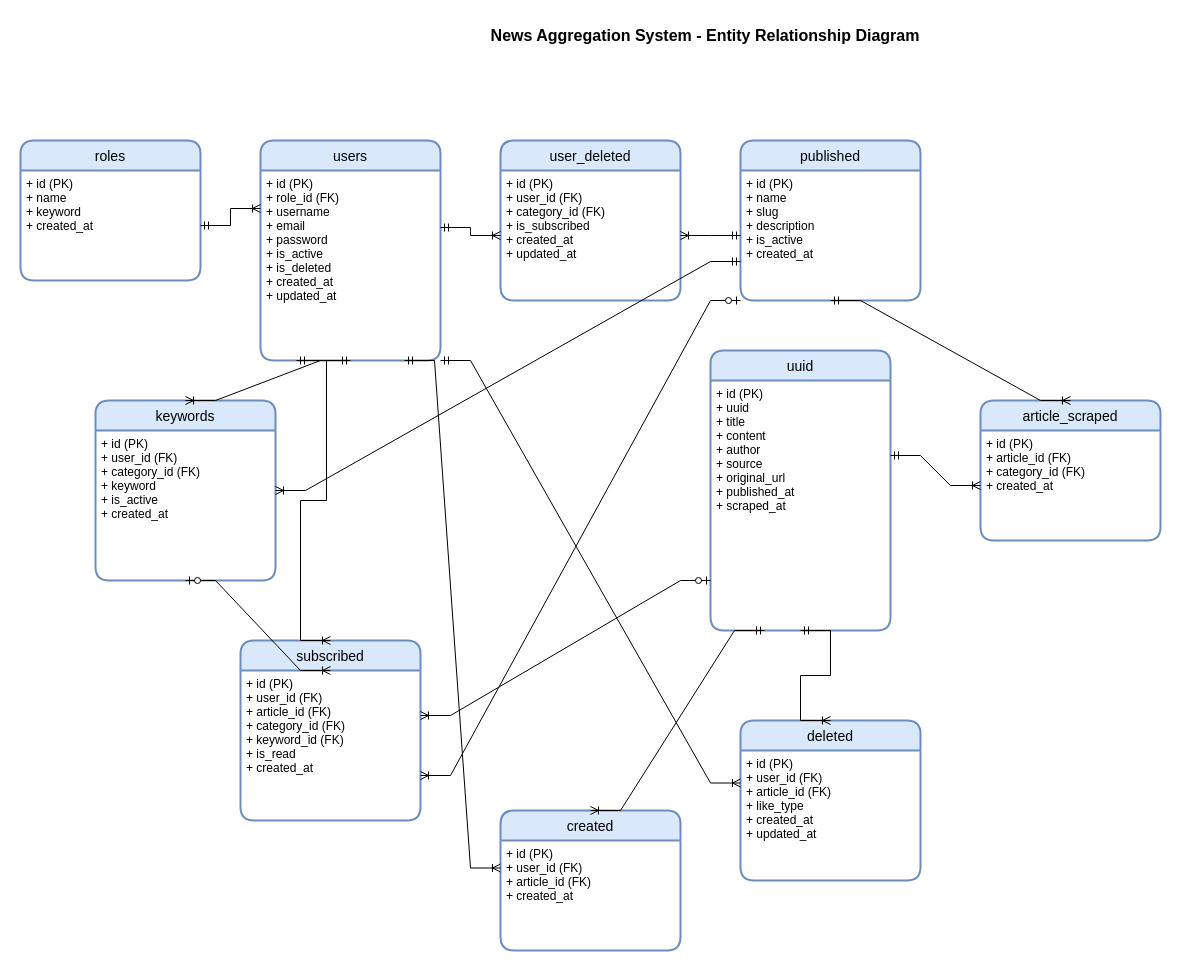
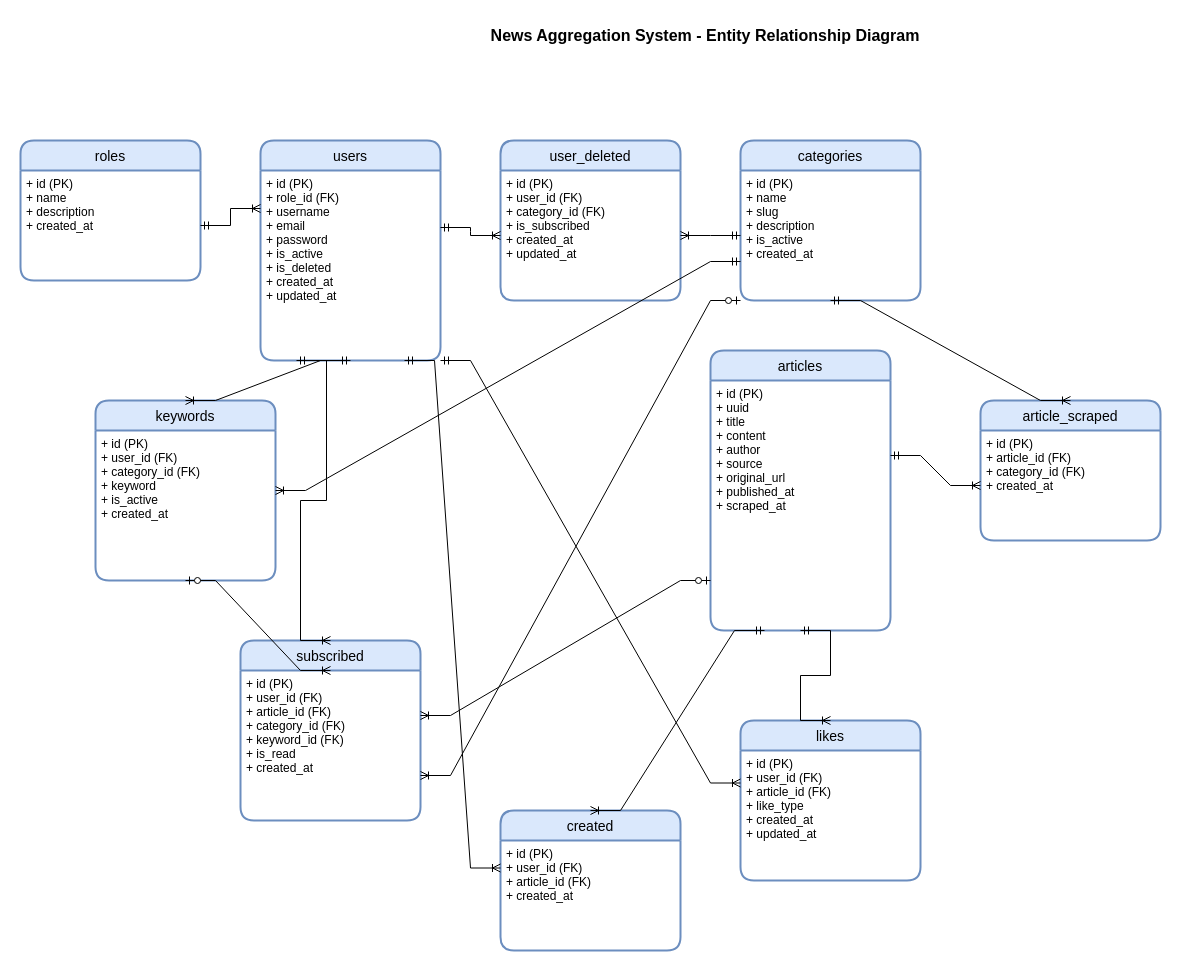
  <mxCell id="0" />
  <mxCell id="1" parent="0" />
  <mxCell id="2" value="News Aggregation System - Entity Relationship Diagram" style="text;html=1;strokeColor=none;fillColor=none;align=center;verticalAlign=middle;whiteSpace=wrap;rounded=0;fontSize=16;fontStyle=1" parent="1" vertex="1"><mxGeometry x="405" y="20" width="600" height="30" as="geometry" /></mxCell>
  <mxCell id="3" value="roles" style="swimlane;childLayout=stackLayout;horizontal=1;startSize=30;horizontalStack=0;rounded=1;fontSize=14;fontStyle=0;strokeWidth=2;resizeParent=0;resizeLast=1;shadow=0;dashed=0;align=center;fillColor=#dae8fc;strokeColor=#6c8ebf;" parent="1" vertex="1"><mxGeometry x="20" y="140" width="180" height="140" as="geometry" /></mxCell>
- <mxCell id="4" value="+ id (PK)&#10;+ name&#10;+ keyword&#10;+ created_at" style="align=left;strokeColor=none;fillColor=none;spacingLeft=4;fontSize=12;verticalAlign=top;resizable=0;rotatable=0;part=1;" parent="3" vertex="1"><mxGeometry y="30" width="180" height="110" as="geometry" /></mxCell>
+ <mxCell id="4" value="+ id (PK)&#10;+ name&#10;+ description&#10;+ created_at" style="align=left;strokeColor=none;fillColor=none;spacingLeft=4;fontSize=12;verticalAlign=top;resizable=0;rotatable=0;part=1;" parent="3" vertex="1"><mxGeometry y="30" width="180" height="110" as="geometry" /></mxCell>
  <mxCell id="5" value="users" style="swimlane;childLayout=stackLayout;horizontal=1;startSize=30;horizontalStack=0;rounded=1;fontSize=14;fontStyle=0;strokeWidth=2;resizeParent=0;resizeLast=1;shadow=0;dashed=0;align=center;fillColor=#dae8fc;strokeColor=#6c8ebf;" parent="1" vertex="1"><mxGeometry x="260" y="140" width="180" height="220" as="geometry" /></mxCell>
  <mxCell id="6" value="+ id (PK)&#10;+ role_id (FK)&#10;+ username&#10;+ email&#10;+ password&#10;+ is_active&#10;+ is_deleted&#10;+ created_at&#10;+ updated_at" style="align=left;strokeColor=none;fillColor=none;spacingLeft=4;fontSize=12;verticalAlign=top;resizable=0;rotatable=0;part=1;" parent="5" vertex="1"><mxGeometry y="30" width="180" height="190" as="geometry" /></mxCell>
  <mxCell id="7" value="user_deleted" style="swimlane;childLayout=stackLayout;horizontal=1;startSize=30;horizontalStack=0;rounded=1;fontSize=14;fontStyle=0;strokeWidth=2;resizeParent=0;resizeLast=1;shadow=0;dashed=0;align=center;fillColor=#dae8fc;strokeColor=#6c8ebf;" parent="1" vertex="1"><mxGeometry x="500" y="140" width="180" height="160" as="geometry" /></mxCell>
  <mxCell id="8" value="+ id (PK)&#10;+ user_id (FK)&#10;+ category_id (FK)&#10;+ is_subscribed&#10;+ created_at&#10;+ updated_at" style="align=left;strokeColor=none;fillColor=none;spacingLeft=4;fontSize=12;verticalAlign=top;resizable=0;rotatable=0;part=1;" parent="7" vertex="1"><mxGeometry y="30" width="180" height="130" as="geometry" /></mxCell>
- <mxCell id="9" value="published" style="swimlane;childLayout=stackLayout;horizontal=1;startSize=30;horizontalStack=0;rounded=1;fontSize=14;fontStyle=0;strokeWidth=2;resizeParent=0;resizeLast=1;shadow=0;dashed=0;align=center;fillColor=#dae8fc;strokeColor=#6c8ebf;" parent="1" vertex="1"><mxGeometry x="740" y="140" width="180" height="160" as="geometry" /></mxCell>
+ <mxCell id="9" value="categories" style="swimlane;childLayout=stackLayout;horizontal=1;startSize=30;horizontalStack=0;rounded=1;fontSize=14;fontStyle=0;strokeWidth=2;resizeParent=0;resizeLast=1;shadow=0;dashed=0;align=center;fillColor=#dae8fc;strokeColor=#6c8ebf;" parent="1" vertex="1"><mxGeometry x="740" y="140" width="180" height="160" as="geometry" /></mxCell>
  <mxCell id="10" value="+ id (PK)&#10;+ name&#10;+ slug&#10;+ description&#10;+ is_active&#10;+ created_at" style="align=left;strokeColor=none;fillColor=none;spacingLeft=4;fontSize=12;verticalAlign=top;resizable=0;rotatable=0;part=1;" parent="9" vertex="1"><mxGeometry y="30" width="180" height="130" as="geometry" /></mxCell>
  <mxCell id="11" value="keywords" style="swimlane;childLayout=stackLayout;horizontal=1;startSize=30;horizontalStack=0;rounded=1;fontSize=14;fontStyle=0;strokeWidth=2;resizeParent=0;resizeLast=1;shadow=0;dashed=0;align=center;fillColor=#dae8fc;strokeColor=#6c8ebf;" parent="1" vertex="1"><mxGeometry x="95" y="400" width="180" height="180" as="geometry" /></mxCell>
  <mxCell id="12" value="+ id (PK)&#10;+ user_id (FK)&#10;+ category_id (FK)&#10;+ keyword&#10;+ is_active&#10;+ created_at" style="align=left;strokeColor=none;fillColor=none;spacingLeft=4;fontSize=12;verticalAlign=top;resizable=0;rotatable=0;part=1;" parent="11" vertex="1"><mxGeometry y="30" width="180" height="150" as="geometry" /></mxCell>
- <mxCell id="13" value="uuid" style="swimlane;childLayout=stackLayout;horizontal=1;startSize=30;horizontalStack=0;rounded=1;fontSize=14;fontStyle=0;strokeWidth=2;resizeParent=0;resizeLast=1;shadow=0;dashed=0;align=center;fillColor=#dae8fc;strokeColor=#6c8ebf;" parent="1" vertex="1"><mxGeometry x="710" y="350" width="180" height="280" as="geometry" /></mxCell>
+ <mxCell id="13" value="articles" style="swimlane;childLayout=stackLayout;horizontal=1;startSize=30;horizontalStack=0;rounded=1;fontSize=14;fontStyle=0;strokeWidth=2;resizeParent=0;resizeLast=1;shadow=0;dashed=0;align=center;fillColor=#dae8fc;strokeColor=#6c8ebf;" parent="1" vertex="1"><mxGeometry x="710" y="350" width="180" height="280" as="geometry" /></mxCell>
  <mxCell id="14" value="+ id (PK)&#10;+ uuid&#10;+ title&#10;+ content&#10;+ author&#10;+ source&#10;+ original_url&#10;+ published_at&#10;+ scraped_at" style="align=left;strokeColor=none;fillColor=none;spacingLeft=4;fontSize=12;verticalAlign=top;resizable=0;rotatable=0;part=1;" parent="13" vertex="1"><mxGeometry y="30" width="180" height="250" as="geometry" /></mxCell>
  <mxCell id="15" value="article_scraped" style="swimlane;childLayout=stackLayout;horizontal=1;startSize=30;horizontalStack=0;rounded=1;fontSize=14;fontStyle=0;strokeWidth=2;resizeParent=0;resizeLast=1;shadow=0;dashed=0;align=center;fillColor=#dae8fc;strokeColor=#6c8ebf;" parent="1" vertex="1"><mxGeometry x="980" y="400" width="180" height="140" as="geometry" /></mxCell>
  <mxCell id="16" value="+ id (PK)&#10;+ article_id (FK)&#10;+ category_id (FK)&#10;+ created_at" style="align=left;strokeColor=none;fillColor=none;spacingLeft=4;fontSize=12;verticalAlign=top;resizable=0;rotatable=0;part=1;" parent="15" vertex="1"><mxGeometry y="30" width="180" height="110" as="geometry" /></mxCell>
  <mxCell id="17" value="subscribed" style="swimlane;childLayout=stackLayout;horizontal=1;startSize=30;horizontalStack=0;rounded=1;fontSize=14;fontStyle=0;strokeWidth=2;resizeParent=0;resizeLast=1;shadow=0;dashed=0;align=center;fillColor=#dae8fc;strokeColor=#6c8ebf;" parent="1" vertex="1"><mxGeometry x="240" y="640" width="180" height="180" as="geometry" /></mxCell>
  <mxCell id="18" value="+ id (PK)&#10;+ user_id (FK)&#10;+ article_id (FK)&#10;+ category_id (FK)&#10;+ keyword_id (FK)&#10;+ is_read&#10;+ created_at" style="align=left;strokeColor=none;fillColor=none;spacingLeft=4;fontSize=12;verticalAlign=top;resizable=0;rotatable=0;part=1;" parent="17" vertex="1"><mxGeometry y="30" width="180" height="150" as="geometry" /></mxCell>
  <mxCell id="19" value="created" style="swimlane;childLayout=stackLayout;horizontal=1;startSize=30;horizontalStack=0;rounded=1;fontSize=14;fontStyle=0;strokeWidth=2;resizeParent=0;resizeLast=1;shadow=0;dashed=0;align=center;fillColor=#dae8fc;strokeColor=#6c8ebf;" parent="1" vertex="1"><mxGeometry x="500" y="810" width="180" height="140" as="geometry" /></mxCell>
  <mxCell id="20" value="+ id (PK)&#10;+ user_id (FK)&#10;+ article_id (FK)&#10;+ created_at" style="align=left;strokeColor=none;fillColor=none;spacingLeft=4;fontSize=12;verticalAlign=top;resizable=0;rotatable=0;part=1;" parent="19" vertex="1"><mxGeometry y="30" width="180" height="110" as="geometry" /></mxCell>
- <mxCell id="21" value="deleted" style="swimlane;childLayout=stackLayout;horizontal=1;startSize=30;horizontalStack=0;rounded=1;fontSize=14;fontStyle=0;strokeWidth=2;resizeParent=0;resizeLast=1;shadow=0;dashed=0;align=center;fillColor=#dae8fc;strokeColor=#6c8ebf;" parent="1" vertex="1"><mxGeometry x="740" y="720" width="180" height="160" as="geometry" /></mxCell>
+ <mxCell id="21" value="likes" style="swimlane;childLayout=stackLayout;horizontal=1;startSize=30;horizontalStack=0;rounded=1;fontSize=14;fontStyle=0;strokeWidth=2;resizeParent=0;resizeLast=1;shadow=0;dashed=0;align=center;fillColor=#dae8fc;strokeColor=#6c8ebf;" parent="1" vertex="1"><mxGeometry x="740" y="720" width="180" height="160" as="geometry" /></mxCell>
  <mxCell id="22" value="+ id (PK)&#10;+ user_id (FK)&#10;+ article_id (FK)&#10;+ like_type&#10;+ created_at&#10;+ updated_at" style="align=left;strokeColor=none;fillColor=none;spacingLeft=4;fontSize=12;verticalAlign=top;resizable=0;rotatable=0;part=1;" parent="21" vertex="1"><mxGeometry y="30" width="180" height="130" as="geometry" /></mxCell>
  <mxCell id="23" value="" style="edgeStyle=entityRelationEdgeStyle;fontSize=12;html=1;endArrow=ERoneToMany;startArrow=ERmandOne;rounded=0;entryX=0;entryY=0.5;entryDx=0;entryDy=0;exitX=1;exitY=0.3;exitDx=0;exitDy=0;" parent="1" source="6" target="8" edge="1"><mxGeometry width="100" height="100" relative="1" as="geometry"><mxPoint x="450" y="220" as="sourcePoint" /><mxPoint x="490" y="220" as="targetPoint" /></mxGeometry></mxCell>
  <mxCell id="24" value="" style="edgeStyle=entityRelationEdgeStyle;fontSize=12;html=1;endArrow=ERoneToMany;startArrow=ERmandOne;rounded=0;exitX=1;exitY=0.5;exitDx=0;exitDy=0;entryX=0;entryY=0.2;entryDx=0;entryDy=0;" parent="1" source="4" target="6" edge="1"><mxGeometry width="100" height="100" relative="1" as="geometry"><mxPoint x="210" y="200" as="sourcePoint" /><mxPoint x="250" y="190" as="targetPoint" /></mxGeometry></mxCell>
  <mxCell id="25" value="" style="edgeStyle=entityRelationEdgeStyle;fontSize=12;html=1;endArrow=ERoneToMany;startArrow=ERmandOne;rounded=0;entryX=1;entryY=0.5;entryDx=0;entryDy=0;exitX=0;exitY=0.5;exitDx=0;exitDy=0;" parent="1" source="10" target="8" edge="1"><mxGeometry width="100" height="100" relative="1" as="geometry"><mxPoint x="730" y="220" as="sourcePoint" /><mxPoint x="690" y="220" as="targetPoint" /></mxGeometry></mxCell>
  <mxCell id="26" value="" style="edgeStyle=entityRelationEdgeStyle;fontSize=12;html=1;endArrow=ERoneToMany;startArrow=ERmandOne;rounded=0;exitX=0.5;exitY=1;exitDx=0;exitDy=0;entryX=0.5;entryY=0;entryDx=0;entryDy=0;" parent="1" source="6" target="11" edge="1"><mxGeometry width="100" height="100" relative="1" as="geometry"><mxPoint x="350" y="370" as="sourcePoint" /><mxPoint x="350" y="390" as="targetPoint" /></mxGeometry></mxCell>
  <mxCell id="27" value="" style="edgeStyle=entityRelationEdgeStyle;fontSize=12;html=1;endArrow=ERoneToMany;startArrow=ERmandOne;rounded=0;exitX=0;exitY=0.7;exitDx=0;exitDy=0;entryX=1;entryY=0.4;entryDx=0;entryDy=0;" parent="1" source="10" target="12" edge="1"><mxGeometry width="100" height="100" relative="1" as="geometry"><mxPoint x="740" y="240" as="sourcePoint" /><mxPoint x="440" y="480" as="targetPoint" /></mxGeometry></mxCell>
  <mxCell id="28" value="" style="edgeStyle=entityRelationEdgeStyle;fontSize=12;html=1;endArrow=ERoneToMany;startArrow=ERmandOne;rounded=0;exitX=1;exitY=0.3;exitDx=0;exitDy=0;entryX=0;entryY=0.5;entryDx=0;entryDy=0;" parent="1" source="14" target="16" edge="1"><mxGeometry width="100" height="100" relative="1" as="geometry"><mxPoint x="930" y="470" as="sourcePoint" /><mxPoint x="970" y="470" as="targetPoint" /></mxGeometry></mxCell>
  <mxCell id="29" value="" style="edgeStyle=entityRelationEdgeStyle;fontSize=12;html=1;endArrow=ERoneToMany;startArrow=ERmandOne;rounded=0;exitX=0.5;exitY=1;exitDx=0;exitDy=0;entryX=0.5;entryY=0;entryDx=0;entryDy=0;" parent="1" source="10" target="15" edge="1"><mxGeometry width="100" height="100" relative="1" as="geometry"><mxPoint x="830" y="310" as="sourcePoint" /><mxPoint x="1070" y="390" as="targetPoint" /></mxGeometry></mxCell>
  <mxCell id="30" value="" style="edgeStyle=entityRelationEdgeStyle;fontSize=12;html=1;endArrow=ERoneToMany;startArrow=ERmandOne;rounded=0;exitX=0.2;exitY=1;exitDx=0;exitDy=0;entryX=0.5;entryY=0;entryDx=0;entryDy=0;" parent="1" source="6" target="17" edge="1"><mxGeometry width="100" height="100" relative="1" as="geometry"><mxPoint x="300" y="370" as="sourcePoint" /><mxPoint x="350" y="590" as="targetPoint" /><Array as="points"><mxPoint x="250" y="410" /><mxPoint x="250" y="430" /><mxPoint x="200" y="490" /><mxPoint x="240" y="480" /><mxPoint x="250" y="560" /><mxPoint x="240" y="560" /></Array></mxGeometry></mxCell>
  <mxCell id="31" value="" style="edgeStyle=entityRelationEdgeStyle;fontSize=12;html=1;endArrow=ERoneToMany;startArrow=ERzeroToOne;rounded=0;exitX=0.5;exitY=1;exitDx=0;exitDy=0;entryX=0.5;entryY=0;entryDx=0;entryDy=0;" parent="1" source="12" target="18" edge="1"><mxGeometry width="100" height="100" relative="1" as="geometry"><mxPoint x="350" y="570" as="sourcePoint" /><mxPoint x="350" y="590" as="targetPoint" /></mxGeometry></mxCell>
  <mxCell id="32" value="" style="edgeStyle=entityRelationEdgeStyle;fontSize=12;html=1;endArrow=ERoneToMany;startArrow=ERmandOne;rounded=0;exitX=0.8;exitY=1;exitDx=0;exitDy=0;entryX=0;entryY=0.25;entryDx=0;entryDy=0;" parent="1" source="6" target="20" edge="1"><mxGeometry width="100" height="100" relative="1" as="geometry"><mxPoint x="400" y="370" as="sourcePoint" /><mxPoint x="490" y="640" as="targetPoint" /></mxGeometry></mxCell>
  <mxCell id="33" value="" style="edgeStyle=entityRelationEdgeStyle;fontSize=12;html=1;endArrow=ERoneToMany;startArrow=ERmandOne;rounded=0;exitX=0.3;exitY=1;exitDx=0;exitDy=0;entryX=0.5;entryY=0;entryDx=0;entryDy=0;" parent="1" source="14" target="19" edge="1"><mxGeometry width="100" height="100" relative="1" as="geometry"><mxPoint x="794" y="690" as="sourcePoint" /><mxPoint x="590" y="610" as="targetPoint" /></mxGeometry></mxCell>
  <mxCell id="34" value="" style="edgeStyle=entityRelationEdgeStyle;fontSize=12;html=1;endArrow=ERoneToMany;startArrow=ERmandOne;rounded=0;exitX=1;exitY=1;exitDx=0;exitDy=0;entryX=0;entryY=0.25;entryDx=0;entryDy=0;" parent="1" source="6" target="22" edge="1"><mxGeometry width="100" height="100" relative="1" as="geometry"><mxPoint x="450" y="370" as="sourcePoint" /><mxPoint x="730" y="750" as="targetPoint" /></mxGeometry></mxCell>
  <mxCell id="35" value="" style="edgeStyle=entityRelationEdgeStyle;fontSize=12;html=1;endArrow=ERoneToMany;startArrow=ERmandOne;rounded=0;exitX=0.5;exitY=1;exitDx=0;exitDy=0;entryX=0.5;entryY=0;entryDx=0;entryDy=0;" parent="1" source="14" target="21" edge="1"><mxGeometry width="100" height="100" relative="1" as="geometry"><mxPoint x="830" y="690" as="sourcePoint" /><mxPoint x="830" y="710" as="targetPoint" /></mxGeometry></mxCell>
  <mxCell id="36" value="" style="edgeStyle=entityRelationEdgeStyle;fontSize=12;html=1;endArrow=ERoneToMany;startArrow=ERzeroToOne;rounded=0;exitX=0;exitY=0.8;exitDx=0;exitDy=0;entryX=1;entryY=0.3;entryDx=0;entryDy=0;" parent="1" source="14" target="18" edge="1"><mxGeometry width="100" height="100" relative="1" as="geometry"><mxPoint x="730" y="640" as="sourcePoint" /><mxPoint x="450" y="680" as="targetPoint" /></mxGeometry></mxCell>
  <mxCell id="37" value="" style="edgeStyle=entityRelationEdgeStyle;fontSize=12;html=1;endArrow=ERoneToMany;startArrow=ERzeroToOne;rounded=0;exitX=0;exitY=1;exitDx=0;exitDy=0;entryX=1;entryY=0.7;entryDx=0;entryDy=0;" parent="1" source="10" target="18" edge="1"><mxGeometry width="100" height="100" relative="1" as="geometry"><mxPoint x="730" y="310" as="sourcePoint" /><mxPoint x="450" y="740" as="targetPoint" /></mxGeometry></mxCell>
